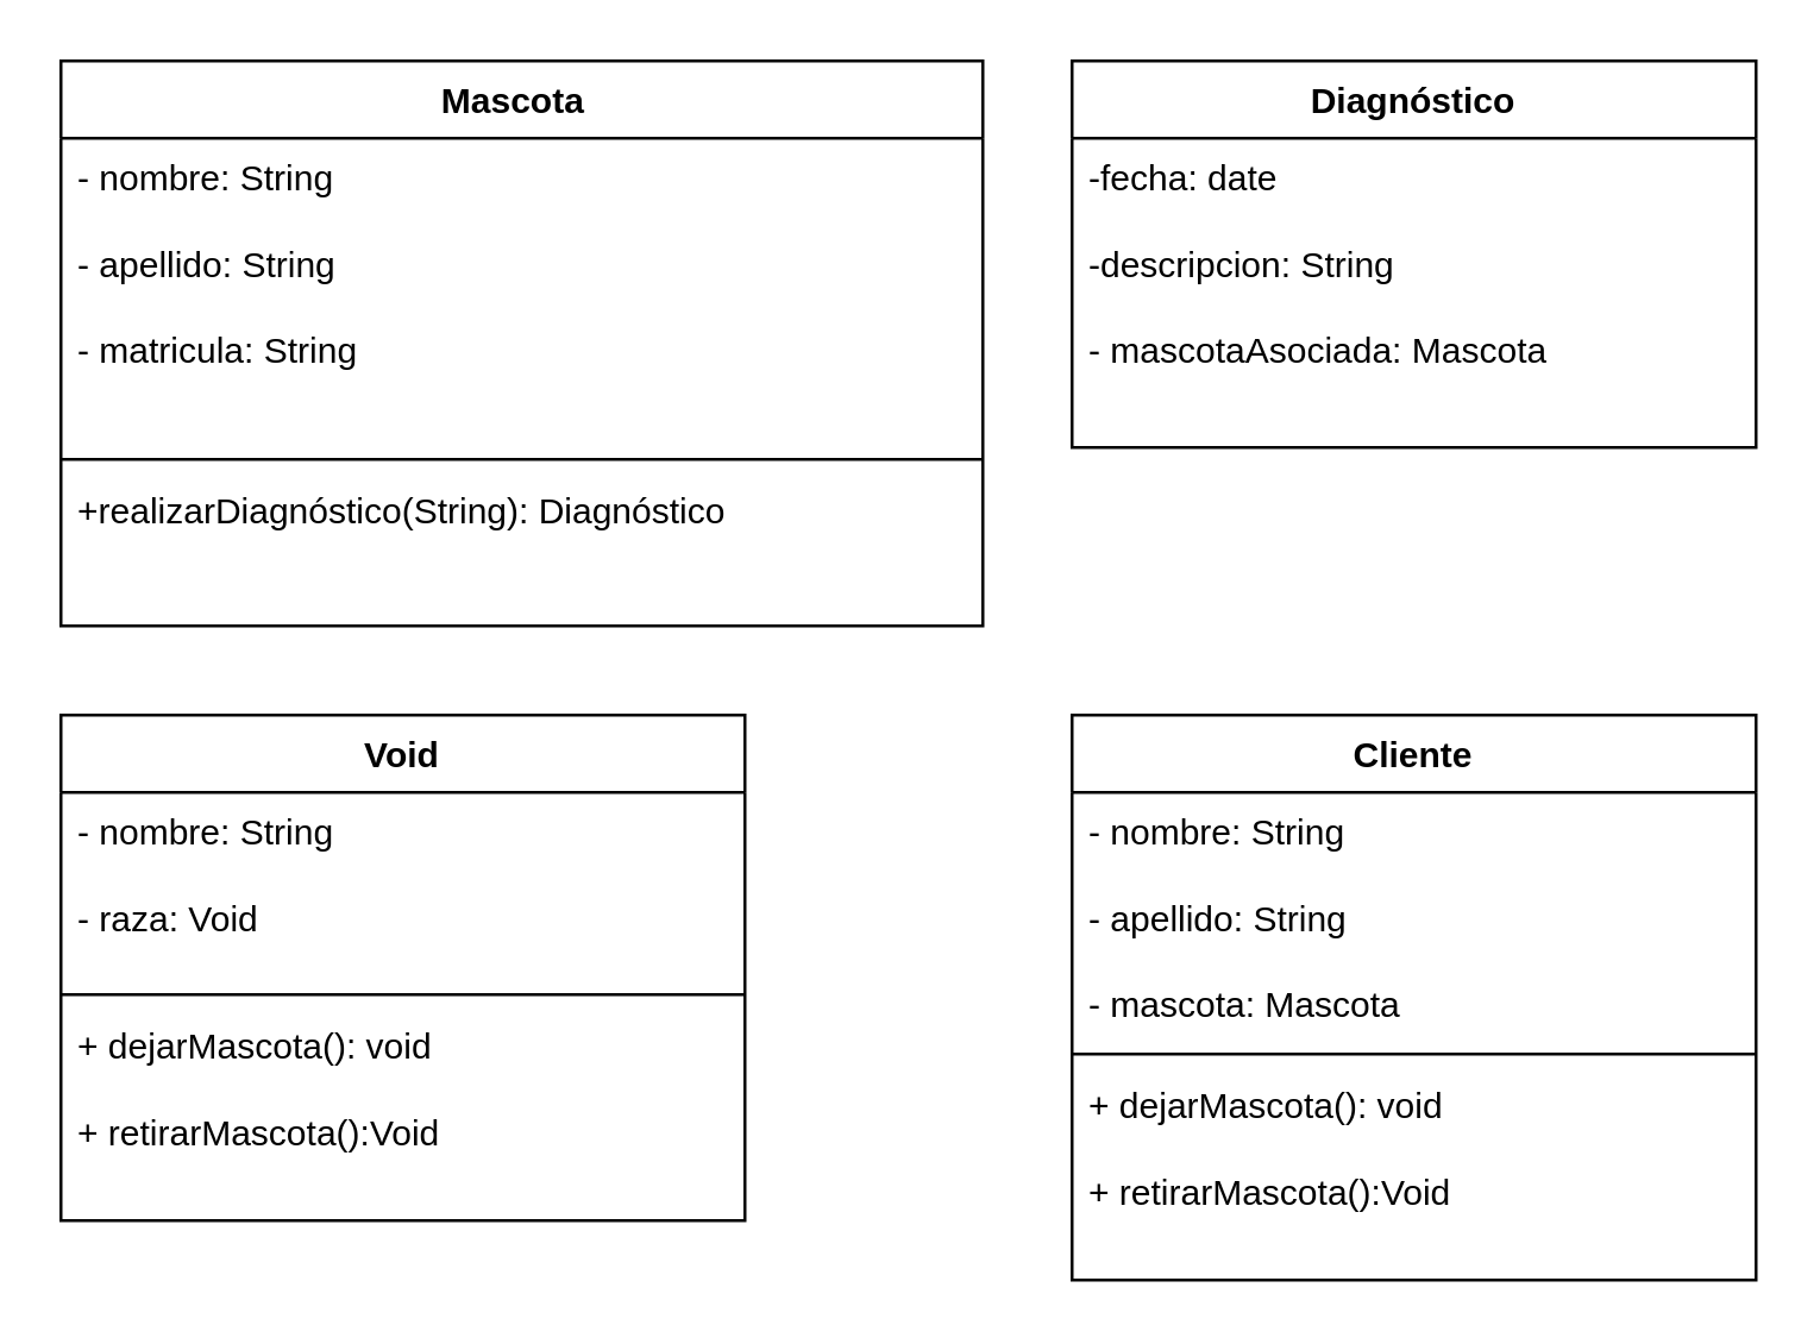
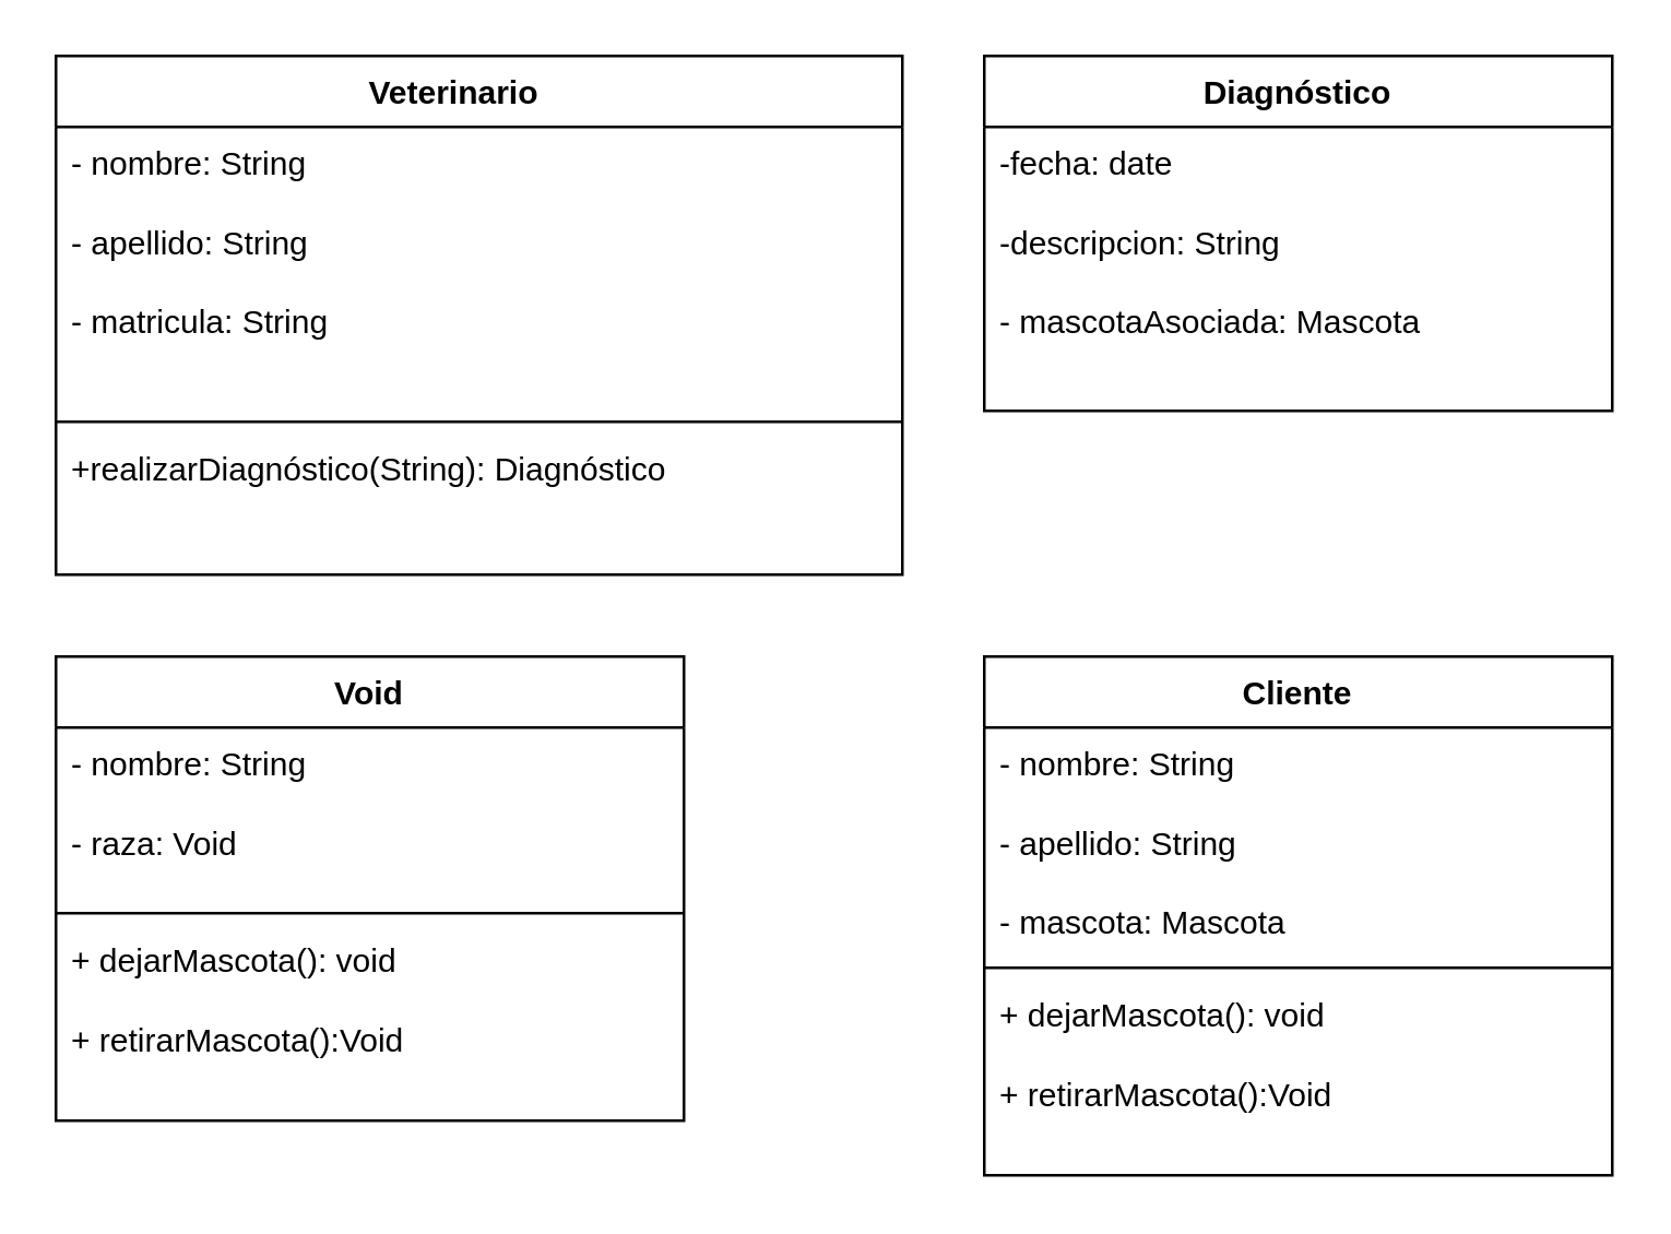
  <mxCell id="0" />
  <mxCell id="1" parent="0" />
- <mxCell id="2" value="Mascota&lt;span style=&quot;white-space: pre;&quot;&gt;&#09;&lt;/span&gt;" style="swimlane;fontStyle=1;align=center;verticalAlign=top;childLayout=stackLayout;horizontal=1;startSize=26;horizontalStack=0;resizeParent=1;resizeParentMax=0;resizeLast=0;collapsible=1;marginBottom=0;whiteSpace=wrap;html=1;" vertex="1" parent="1"><mxGeometry x="20" y="20" width="310" height="190" as="geometry" /></mxCell>
+ <mxCell id="2" value="Veterinario&lt;span style=&quot;white-space: pre;&quot;&gt;&#09;&lt;/span&gt;" style="swimlane;fontStyle=1;align=center;verticalAlign=top;childLayout=stackLayout;horizontal=1;startSize=26;horizontalStack=0;resizeParent=1;resizeParentMax=0;resizeLast=0;collapsible=1;marginBottom=0;whiteSpace=wrap;html=1;" vertex="1" parent="1"><mxGeometry x="20" y="20" width="310" height="190" as="geometry" /></mxCell>
  <mxCell id="3" value="- nombre: String&lt;br&gt;&lt;br&gt;- apellido: String&lt;br&gt;&lt;br&gt;- matricula: String" style="text;strokeColor=none;fillColor=none;align=left;verticalAlign=top;spacingLeft=4;spacingRight=4;overflow=hidden;rotatable=0;points=[[0,0.5],[1,0.5]];portConstraint=eastwest;whiteSpace=wrap;html=1;" vertex="1" parent="2"><mxGeometry y="26" width="310" height="104" as="geometry" /></mxCell>
  <mxCell id="4" value="" style="line;strokeWidth=1;fillColor=none;align=left;verticalAlign=middle;spacingTop=-1;spacingLeft=3;spacingRight=3;rotatable=0;labelPosition=right;points=[];portConstraint=eastwest;strokeColor=inherit;" vertex="1" parent="2"><mxGeometry y="130" width="310" height="8" as="geometry" /></mxCell>
  <mxCell id="5" value="+realizarDiagnóstico(String): Diagnóstico" style="text;strokeColor=none;fillColor=none;align=left;verticalAlign=top;spacingLeft=4;spacingRight=4;overflow=hidden;rotatable=0;points=[[0,0.5],[1,0.5]];portConstraint=eastwest;whiteSpace=wrap;html=1;" vertex="1" parent="2"><mxGeometry y="138" width="310" height="52" as="geometry" /></mxCell>
  <mxCell id="6" value="Void" style="swimlane;fontStyle=1;align=center;verticalAlign=top;childLayout=stackLayout;horizontal=1;startSize=26;horizontalStack=0;resizeParent=1;resizeParentMax=0;resizeLast=0;collapsible=1;marginBottom=0;whiteSpace=wrap;html=1;" vertex="1" parent="1"><mxGeometry x="20" y="240" width="230" height="170" as="geometry" /></mxCell>
  <mxCell id="7" value="- nombre: String&lt;br&gt;&lt;br&gt;- raza: Void" style="text;strokeColor=none;fillColor=none;align=left;verticalAlign=top;spacingLeft=4;spacingRight=4;overflow=hidden;rotatable=0;points=[[0,0.5],[1,0.5]];portConstraint=eastwest;whiteSpace=wrap;html=1;" vertex="1" parent="6"><mxGeometry y="26" width="230" height="64" as="geometry" /></mxCell>
  <mxCell id="8" value="" style="line;strokeWidth=1;fillColor=none;align=left;verticalAlign=middle;spacingTop=-1;spacingLeft=3;spacingRight=3;rotatable=0;labelPosition=right;points=[];portConstraint=eastwest;strokeColor=inherit;" vertex="1" parent="6"><mxGeometry y="90" width="230" height="8" as="geometry" /></mxCell>
  <mxCell id="9" value="+ dejarMascota(): void&lt;br&gt;&lt;br&gt;+ retirarMascota():Void" style="text;strokeColor=none;fillColor=none;align=left;verticalAlign=top;spacingLeft=4;spacingRight=4;overflow=hidden;rotatable=0;points=[[0,0.5],[1,0.5]];portConstraint=eastwest;whiteSpace=wrap;html=1;" vertex="1" parent="6"><mxGeometry y="98" width="230" height="72" as="geometry" /></mxCell>
  <mxCell id="10" value="Diagnóstico" style="swimlane;fontStyle=1;align=center;verticalAlign=top;childLayout=stackLayout;horizontal=1;startSize=26;horizontalStack=0;resizeParent=1;resizeParentMax=0;resizeLast=0;collapsible=1;marginBottom=0;whiteSpace=wrap;html=1;" vertex="1" parent="1"><mxGeometry x="360" y="20" width="230" height="130" as="geometry" /></mxCell>
  <mxCell id="11" value="-fecha: date&lt;br&gt;&lt;br&gt;-descripcion: String&lt;br&gt;&lt;br&gt;- mascotaAsociada: Mascota" style="text;strokeColor=none;fillColor=none;align=left;verticalAlign=top;spacingLeft=4;spacingRight=4;overflow=hidden;rotatable=0;points=[[0,0.5],[1,0.5]];portConstraint=eastwest;whiteSpace=wrap;html=1;" vertex="1" parent="10"><mxGeometry y="26" width="230" height="104" as="geometry" /></mxCell>
  <mxCell id="12" value="Cliente" style="swimlane;fontStyle=1;align=center;verticalAlign=top;childLayout=stackLayout;horizontal=1;startSize=26;horizontalStack=0;resizeParent=1;resizeParentMax=0;resizeLast=0;collapsible=1;marginBottom=0;whiteSpace=wrap;html=1;" vertex="1" parent="1"><mxGeometry x="360" y="240" width="230" height="190" as="geometry" /></mxCell>
  <mxCell id="13" value="- nombre: String&lt;br&gt;&lt;br&gt;- apellido: String&lt;br&gt;&lt;br&gt;- mascota: Mascota" style="text;strokeColor=none;fillColor=none;align=left;verticalAlign=top;spacingLeft=4;spacingRight=4;overflow=hidden;rotatable=0;points=[[0,0.5],[1,0.5]];portConstraint=eastwest;whiteSpace=wrap;html=1;" vertex="1" parent="12"><mxGeometry y="26" width="230" height="84" as="geometry" /></mxCell>
  <mxCell id="14" value="" style="line;strokeWidth=1;fillColor=none;align=left;verticalAlign=middle;spacingTop=-1;spacingLeft=3;spacingRight=3;rotatable=0;labelPosition=right;points=[];portConstraint=eastwest;strokeColor=inherit;" vertex="1" parent="12"><mxGeometry y="110" width="230" height="8" as="geometry" /></mxCell>
  <mxCell id="15" value="+ dejarMascota(): void&lt;br&gt;&lt;br&gt;+ retirarMascota():Void" style="text;strokeColor=none;fillColor=none;align=left;verticalAlign=top;spacingLeft=4;spacingRight=4;overflow=hidden;rotatable=0;points=[[0,0.5],[1,0.5]];portConstraint=eastwest;whiteSpace=wrap;html=1;" vertex="1" parent="12"><mxGeometry y="118" width="230" height="72" as="geometry" /></mxCell>
